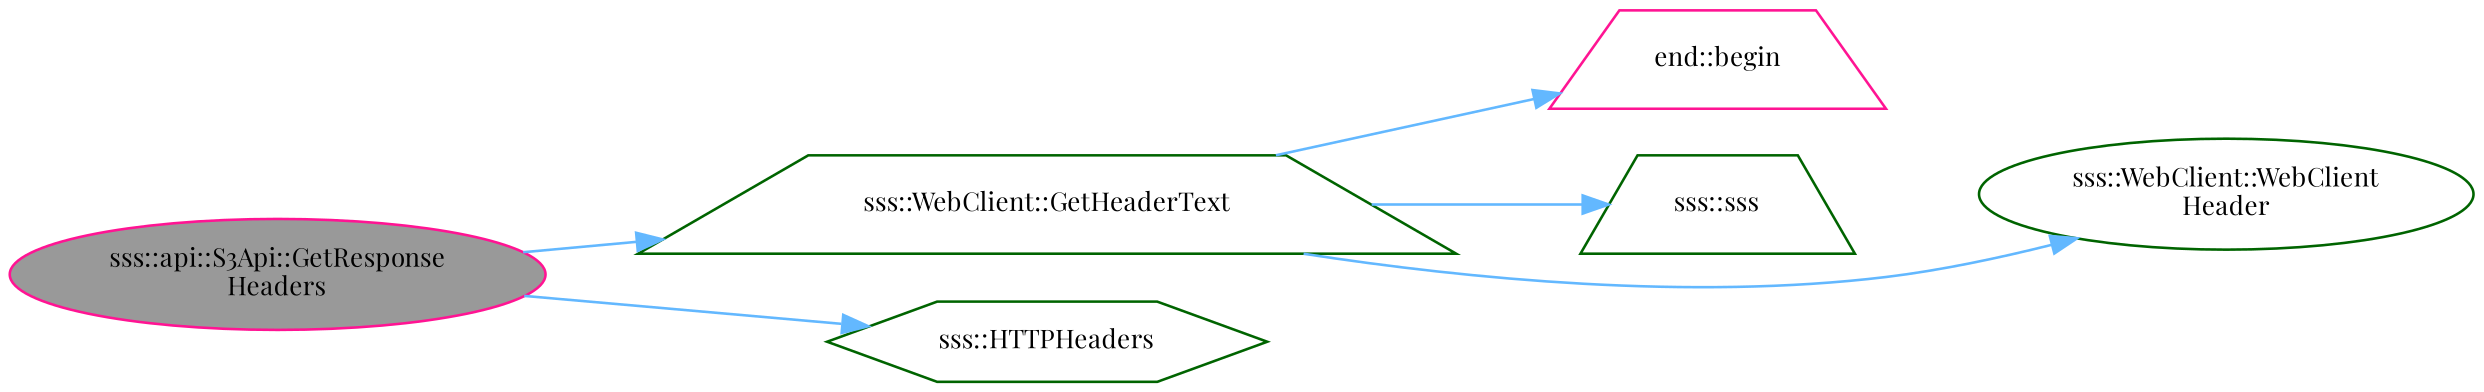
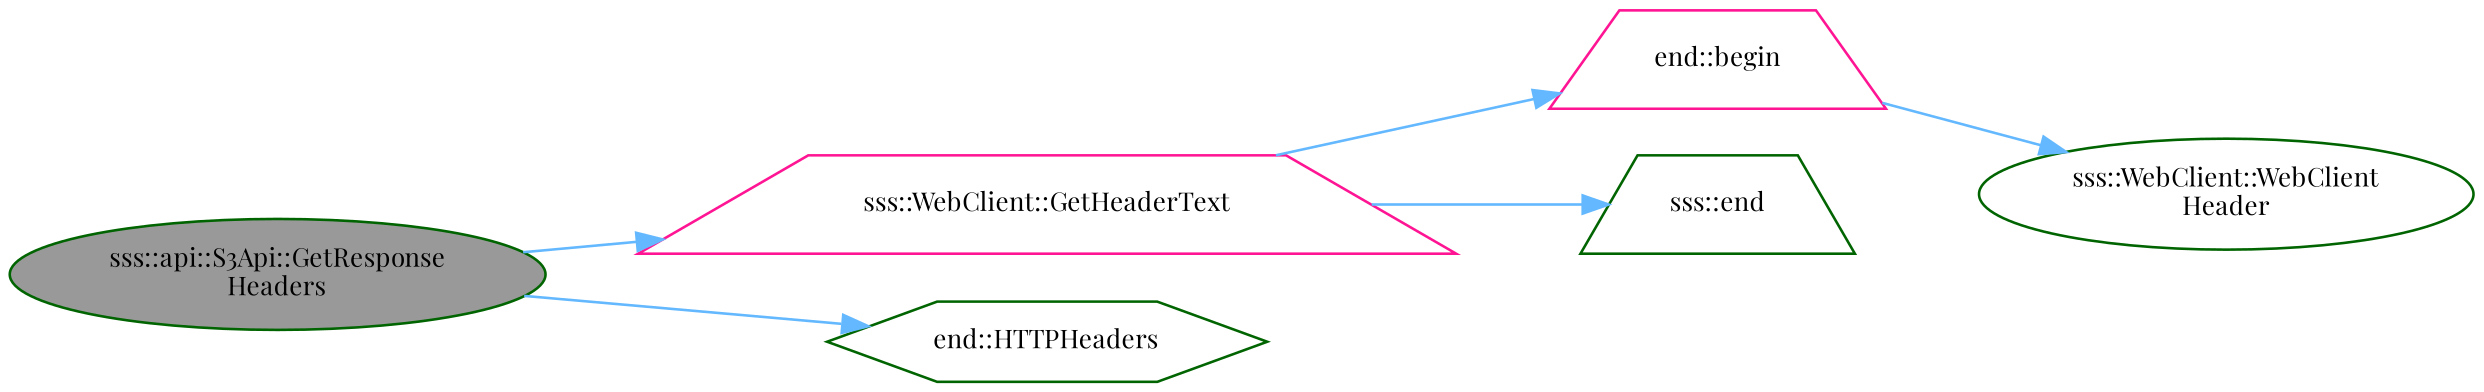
  digraph {
    fontname="Playfair Display"
    rankdir=LR
    node [color=darkgreen fillcolor=white fontname="Playfair Display" fontsize=10 shape=trapezium style=filled]
    edge [color=steelblue1 fontname="Playfair Display" fontsize=10 labelfontname=Helvetica labelfontsize=10 style=solid]
-   n1 [color=deeppink fillcolor=grey60 fontcolor=black height=0.2 label="sss::api::S3Api::GetResponse\lHeaders" shape=ellipse width=0.4]
-   n2 [height=0.2 label="sss::WebClient::GetHeaderText" width=0.4]
-   n3 [height=0.2 label="sss::HTTPHeaders" shape=hexagon width=0.4]
+   n1 [fillcolor=grey60 fontcolor=black height=0.2 label="sss::api::S3Api::GetResponse\lHeaders" shape=ellipse width=0.4]
+   n2 [color=deeppink height=0.2 label="sss::WebClient::GetHeaderText" width=0.4]
+   n3 [height=0.2 label="end::HTTPHeaders" shape=hexagon width=0.4]
    n4 [color=deeppink height=0.2 label="end::begin" width=0.4]
-   n5 [height=0.2 label="sss::sss" width=0.4]
+   n5 [height=0.2 label="sss::end" width=0.4]
    n6 [height=0.2 label="sss::WebClient::WebClient\lHeader" shape=ellipse width=0.4]
    n1 -> n2
    n1 -> n3
    n2 -> n4
    n2 -> n5
-   n2 -> n6
+   n4 -> n6
  }
